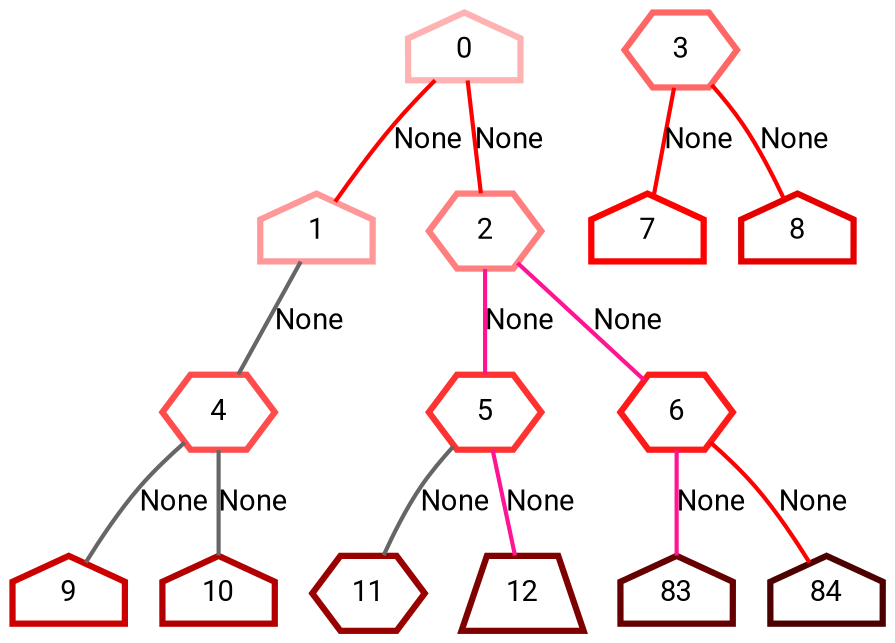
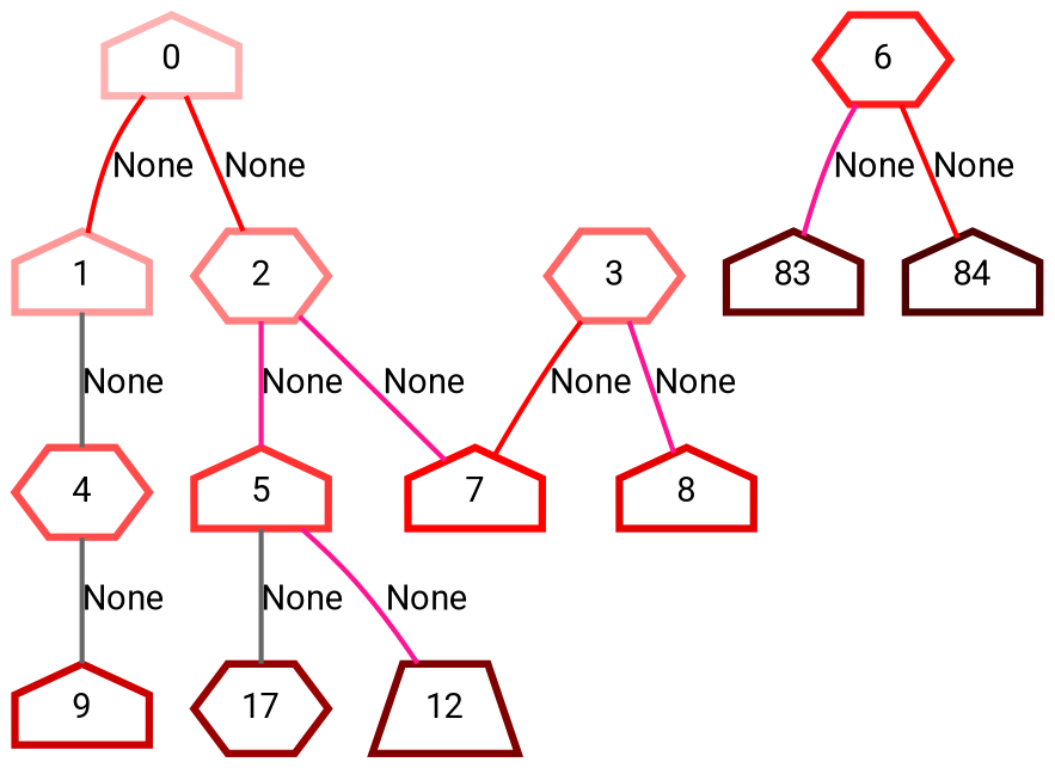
  graph {
    fontname=Roboto
    node [fontname=Roboto penwidth=3 shape=house]
    edge [color=red fontname=Roboto penwidth=2]
    n1 [color="#ffb2b2" label=0]
    n2 [color="#ff9999" label=1]
    n3 [color="#ff7f7f" label=2 shape=hexagon]
    n4 [color="#ff4c4c" label=4 shape=hexagon]
-   n5 [color="#ff3232" label=5 shape=hexagon]
+   n5 [color="#ff3232" label=5]
    n6 [color="#ff1919" label=6 shape=hexagon]
    n7 [color="#ff6666" label=3 shape=hexagon]
    n8 [color="#ff0000" label=7]
    n9 [color="#e50000" label=8]
    n10 [color="#cc0000" label=9]
-   n11 [color="#b20000" label=10]
-   n12 [color="#990000" label=11 shape=hexagon]
+   n12 [color="#990000" label=17 shape=hexagon]
    n13 [color="#7f0000" label=12 shape=trapezium]
    n14 [color="# 660000" label=83]
    n15 [color="# 4c0000" label=84]
    n1 -- n2 [label=None]
    n1 -- n3 [label=None]
    n2 -- n4 [color=gray40 label=None]
    n3 -- n5 [color=deeppink label=None]
-   n3 -- n6 [color=deeppink label=None]
+   n3 -- n8 [color=deeppink label=None]
    n4 -- n10 [color=gray40 label=None]
-   n4 -- n11 [color=gray40 label=None]
    n5 -- n12 [color=gray40 label=None]
    n5 -- n13 [color=deeppink label=None]
    n6 -- n14 [color=deeppink label=None]
    n6 -- n15 [label=None]
    n7 -- n8 [label=None]
-   n7 -- n9 [label=None]
+   n7 -- n9 [color=deeppink label=None]
  }
